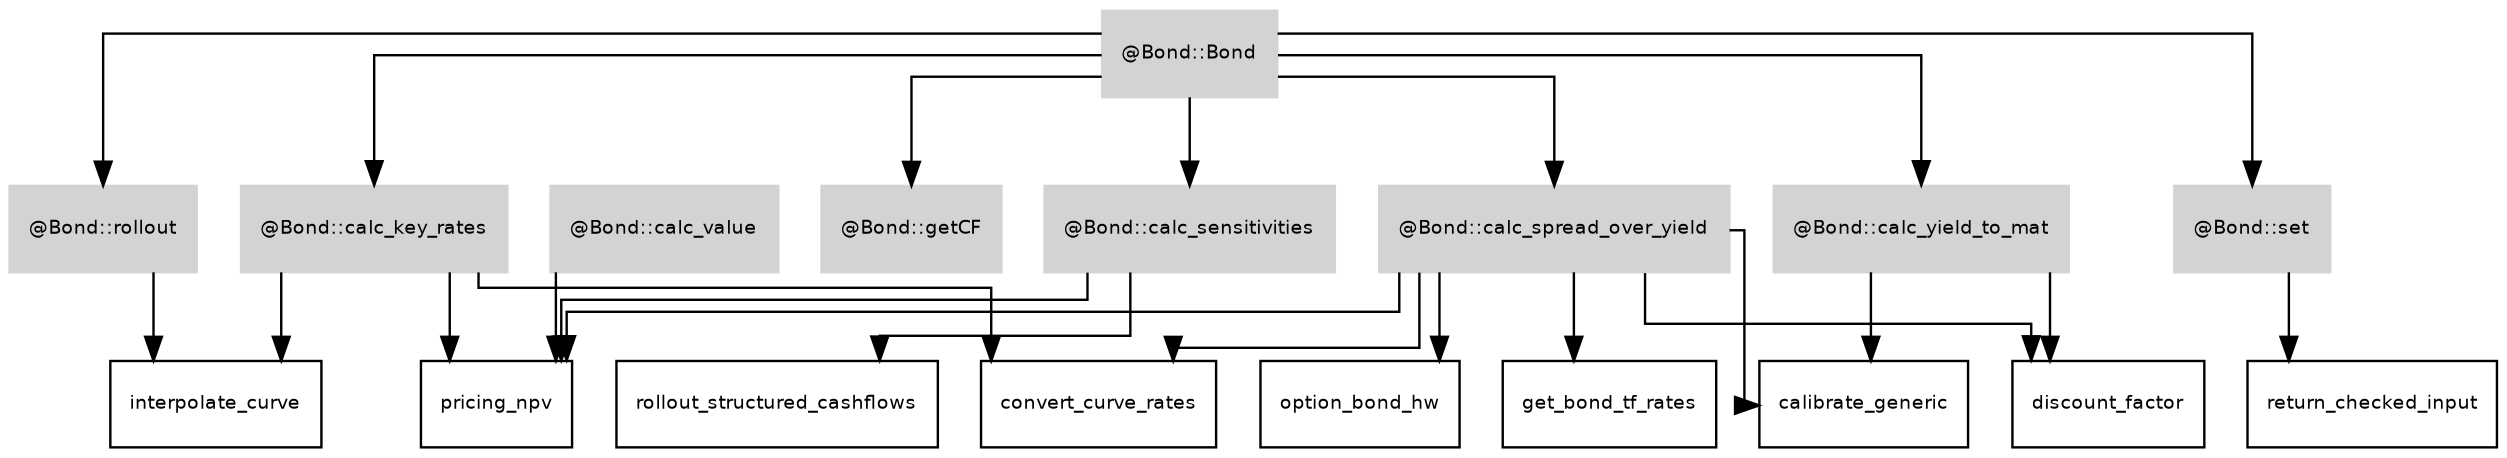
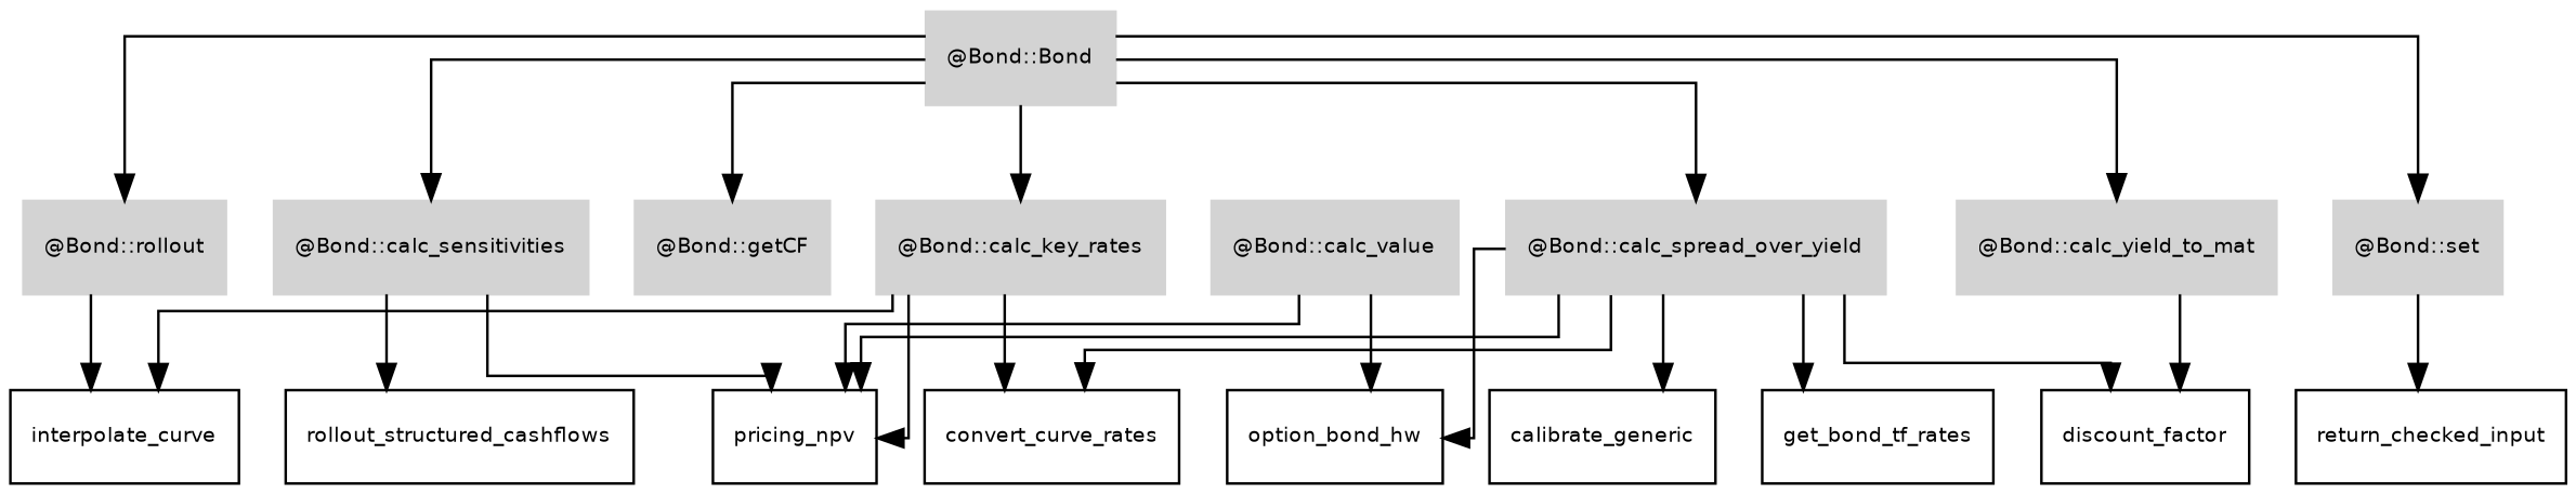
  digraph {
    fontname="Bitstream Vera Sans"
    fontsize=8
    rankdir=TB
    splines=ortho
    node [fontname="Bitstream Vera Sans" fontsize=8 shape=record]
    edge [fontname="Bitstream Vera Sans" fontsize=8]
    "@Bond::Bond" [color=lightgrey style=filled]
    "@Bond::calc_key_rates" [color=lightgrey style=filled]
    "@Bond::calc_sensitivities" [color=lightgrey style=filled]
    "@Bond::calc_spread_over_yield" [color=lightgrey style=filled]
    "@Bond::calc_value" [color=lightgrey style=filled]
    "@Bond::calc_yield_to_mat" [color=lightgrey style=filled]
    "@Bond::getCF" [color=lightgrey style=filled]
    "@Bond::rollout" [color=lightgrey style=filled]
    "@Bond::set" [color=lightgrey style=filled]
    convert_curve_rates
    interpolate_curve
    pricing_npv
    rollout_structured_cashflows
    calibrate_generic
    discount_factor
    get_bond_tf_rates
    option_bond_hw
    return_checked_input
    subgraph sub_1 {
      label="@Bond"
      style=filled
      "@Bond::Bond"
      "@Bond::calc_key_rates"
      "@Bond::calc_sensitivities"
      "@Bond::calc_spread_over_yield"
      "@Bond::calc_value"
      "@Bond::calc_yield_to_mat"
      "@Bond::getCF"
      "@Bond::rollout"
      "@Bond::set"
    }
    "@Bond::Bond" -> "@Bond::calc_key_rates"
    "@Bond::Bond" -> "@Bond::calc_sensitivities"
    "@Bond::Bond" -> "@Bond::calc_spread_over_yield"
    "@Bond::Bond" -> "@Bond::calc_yield_to_mat"
    "@Bond::Bond" -> "@Bond::getCF"
    "@Bond::Bond" -> "@Bond::rollout"
    "@Bond::Bond" -> "@Bond::set"
    "@Bond::calc_key_rates" -> convert_curve_rates
    "@Bond::calc_key_rates" -> interpolate_curve
    "@Bond::calc_key_rates" -> pricing_npv
    "@Bond::calc_sensitivities" -> pricing_npv
    "@Bond::calc_sensitivities" -> rollout_structured_cashflows
    "@Bond::calc_spread_over_yield" -> convert_curve_rates
    "@Bond::calc_spread_over_yield" -> pricing_npv
    "@Bond::calc_spread_over_yield" -> calibrate_generic
    "@Bond::calc_spread_over_yield" -> discount_factor
    "@Bond::calc_spread_over_yield" -> get_bond_tf_rates
    "@Bond::calc_spread_over_yield" -> option_bond_hw
    "@Bond::calc_value" -> pricing_npv
-   "@Bond::calc_yield_to_mat" -> calibrate_generic
+   "@Bond::calc_value" -> option_bond_hw
    "@Bond::calc_yield_to_mat" -> discount_factor
    "@Bond::rollout" -> interpolate_curve
    "@Bond::set" -> return_checked_input
  }
